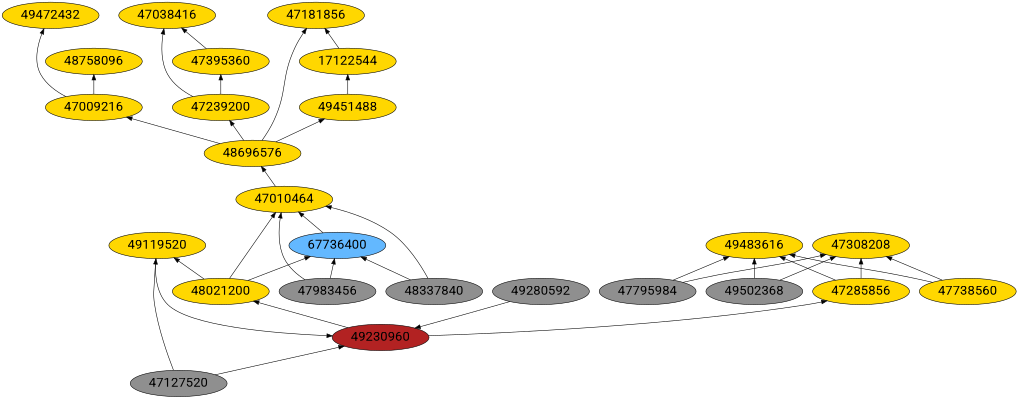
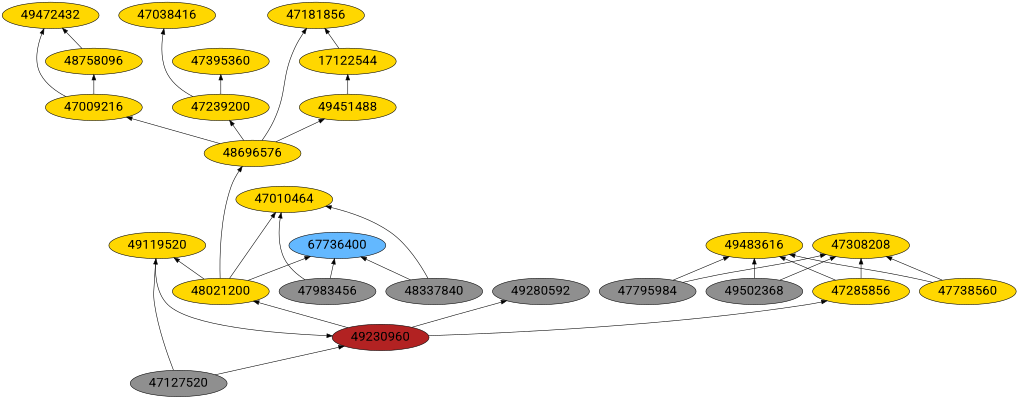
  digraph {
    fontname=Roboto
    fontsize=24
    rankdir=BT
    node [fillcolor=gold fontname=Roboto fontsize=24 shape=ellipse style=filled]
    edge [arrowhead=normal color=black constraint=true fontname=Roboto style=solid]
    49230960 [fillcolor=firebrick]
    49119520
    49280592 [fillcolor=grey56]
    47127520 [fillcolor=grey56]
    47010464
    n6 [fillcolor=steelblue1 label=67736400]
    47983456 [fillcolor=grey56]
    48021200
    48337840 [fillcolor=grey56]
    48696576
    49472432
    48758096
    47009216
    47038416
    47395360
    47239200
    47181856
    n18 [label=17122544]
    49451488
    49483616
    47308208
    49502368 [fillcolor=grey56]
    47285856
    47738560
    47795984 [fillcolor=grey56]
    subgraph sub_1 {
      subgraph sub_2 {
        49230960
        49119520
        49280592
        47127520
      }
      subgraph sub_3 {
        47010464
        n6
        47983456
        48021200
        48337840
      }
      subgraph sub_4 {
        48696576
      }
      subgraph sub_5 {
        49472432
        48758096
        47009216
      }
      subgraph sub_6 {
        47038416
        47395360
        47239200
      }
      subgraph sub_7 {
        47181856
        n18
        49451488
      }
      subgraph sub_8 {
        49483616
        47308208
        49502368
        47285856
        47738560
        47795984
      }
    }
    49230960 -> 48021200
    49230960 -> 47285856
    49119520 -> 49230960
-   49280592 -> 49230960
+   49230960 -> 49280592
    47127520 -> 49230960
    47127520 -> 49119520
-   47010464 -> 48696576
-   n6 -> 47010464
+   48021200 -> 48696576
    47983456 -> 47010464
    47983456 -> n6
    48021200 -> 49119520
    48021200 -> 47010464
    48021200 -> n6
    48337840 -> 47010464
    48337840 -> n6
    48696576 -> 47009216
    48696576 -> 47239200
    48696576 -> 47181856
    48696576 -> 49451488
+   48758096 -> 49472432
    47009216 -> 49472432
    47009216 -> 48758096
-   47395360 -> 47038416
    47239200 -> 47038416
    47239200 -> 47395360
    n18 -> 47181856
    49451488 -> n18
    49502368 -> 49483616
    49502368 -> 47308208
    47285856 -> 49483616
    47285856 -> 47308208
    47738560 -> 49483616
    47738560 -> 47308208
    47795984 -> 49483616
    47795984 -> 47308208
  }
